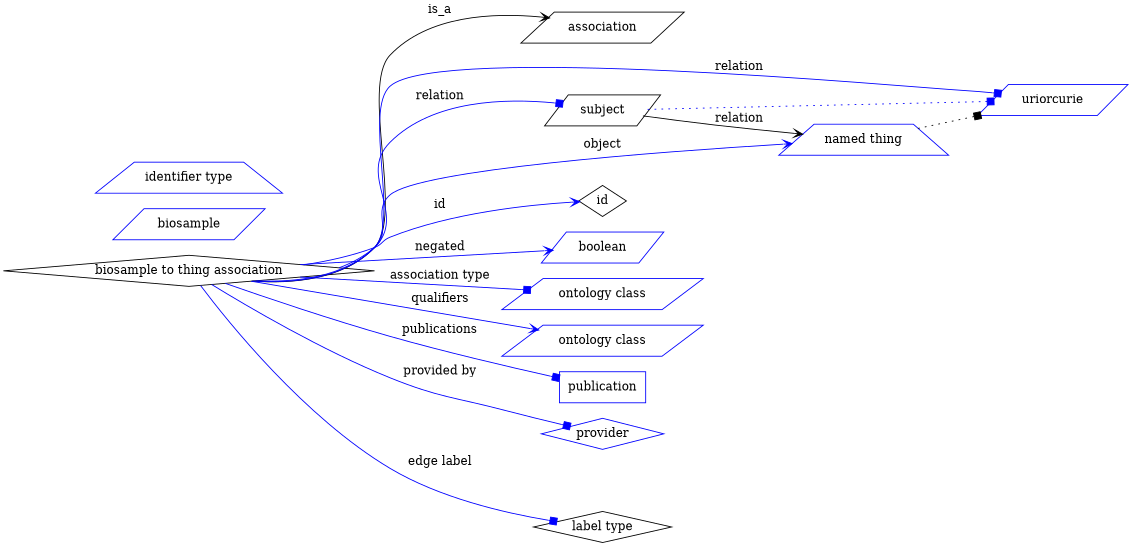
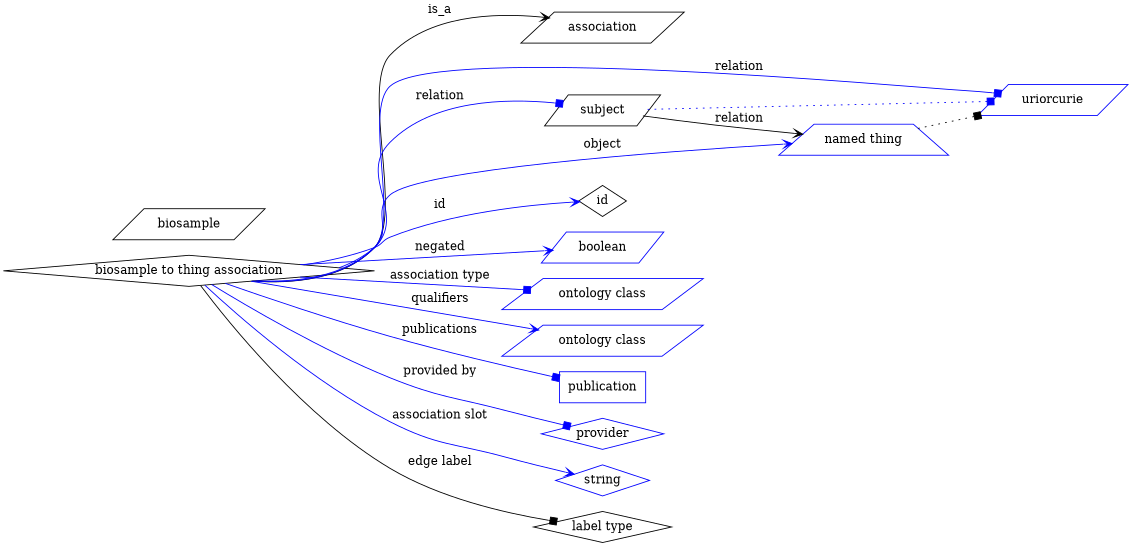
  digraph {
    rankdir=LR
    node [shape=parallelogram color=blue]
    edge [arrowhead=box color=blue style=solid]
    n1 [height=0.5 label="biosample to thing association" shape=diamond width=3.2623 color=""]
    association [height=0.5 width=1.3723 color=""]
    subject [height=0.5 width=0.97656 color=""]
    n4 [height=0.5 label=uriorcurie width=1.2492]
    n5 [height=0.5 label="named thing" shape=trapezium width=1.5019]
    id [height=0.5 shape=diamond width=0.75 color=""]
    n7 [height=0.5 label=boolean width=1.0584]
    n8 [height=0.5 label="ontology class" width=1.6931]
    n9 [height=0.5 label="ontology class" width=1.6931]
    n10 [height=0.5 label=publication shape=box width=1.3859]
    n11 [height=0.5 label=provider shape=diamond width=1.1129]
+   n12 [height=0.5 label=string shape=diamond width=0.8403]
    n13 [color=black height=0.5 label="label type" shape=diamond width=1.2425]
-   n14 [height=0.5 label=biosample width=1.2905]
-   n15 [height=0.5 label="identifier type" shape=trapezium width=1.652]
+   n14 [color=black height=0.5 label=biosample width=1.2905]
    n1 -> association [arrowhead=vee label=is_a color="" style=""]
    n1 -> subject [label=relation]
    n1 -> n4 [label=relation]
    n1 -> n5 [arrowhead=vee label=object]
    n1 -> id [arrowhead=vee label=id]
    n1 -> n7 [arrowhead=vee label=negated]
    n1 -> n8 [label="association type"]
    n1 -> n9 [arrowhead=vee label=qualifiers]
    n1 -> n10 [label=publications]
    n1 -> n11 [label="provided by"]
-   n1 -> n13 [label="edge label"]
+   n1 -> n12 [arrowhead=vee label="association slot"]
+   n1 -> n13 [color=black label="edge label"]
    subject -> n4 [style=dotted]
    subject -> n5 [arrowhead=vee label=relation color="" style=""]
    n5 -> n4 [style=dotted color=""]
  }
